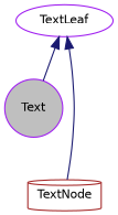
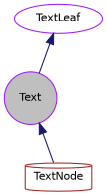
  digraph {
    node [color=purple fillcolor=white fontname=Helvetica fontsize=10 style=filled]
    edge [color=midnightblue dir=back fontname=Helvetica fontsize=10 labelfontname=Helvetica labelfontsize=10 style=solid]
    n1 [fillcolor=grey75 fontcolor=black height=0.2 label=Text shape=circle width=0.4]
    n2 [color=brown height=0.2 label=TextNode shape=cylinder width=0.4]
    n3 [height=0.2 label=TextLeaf shape=ellipse width=0.4]
-   n3 -> n2
+   n1 -> n2
    n3 -> n1
  }
